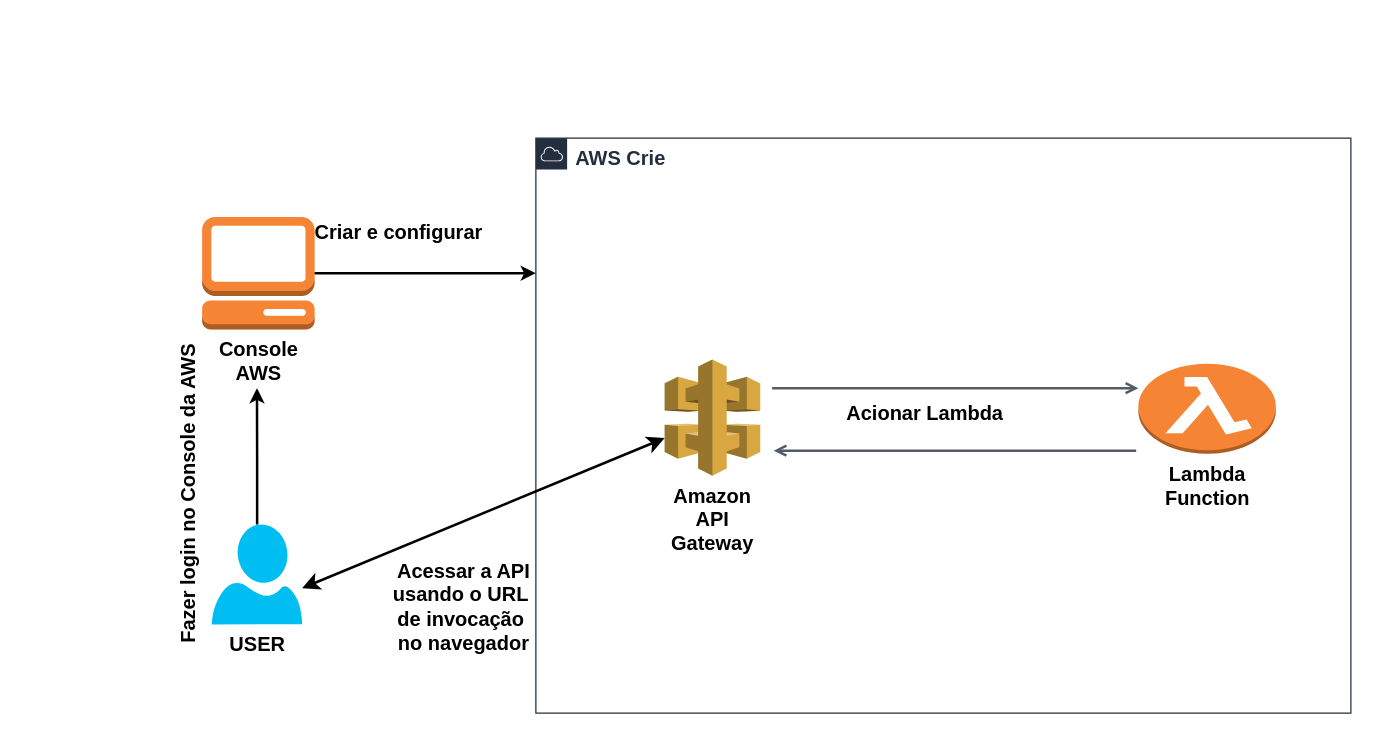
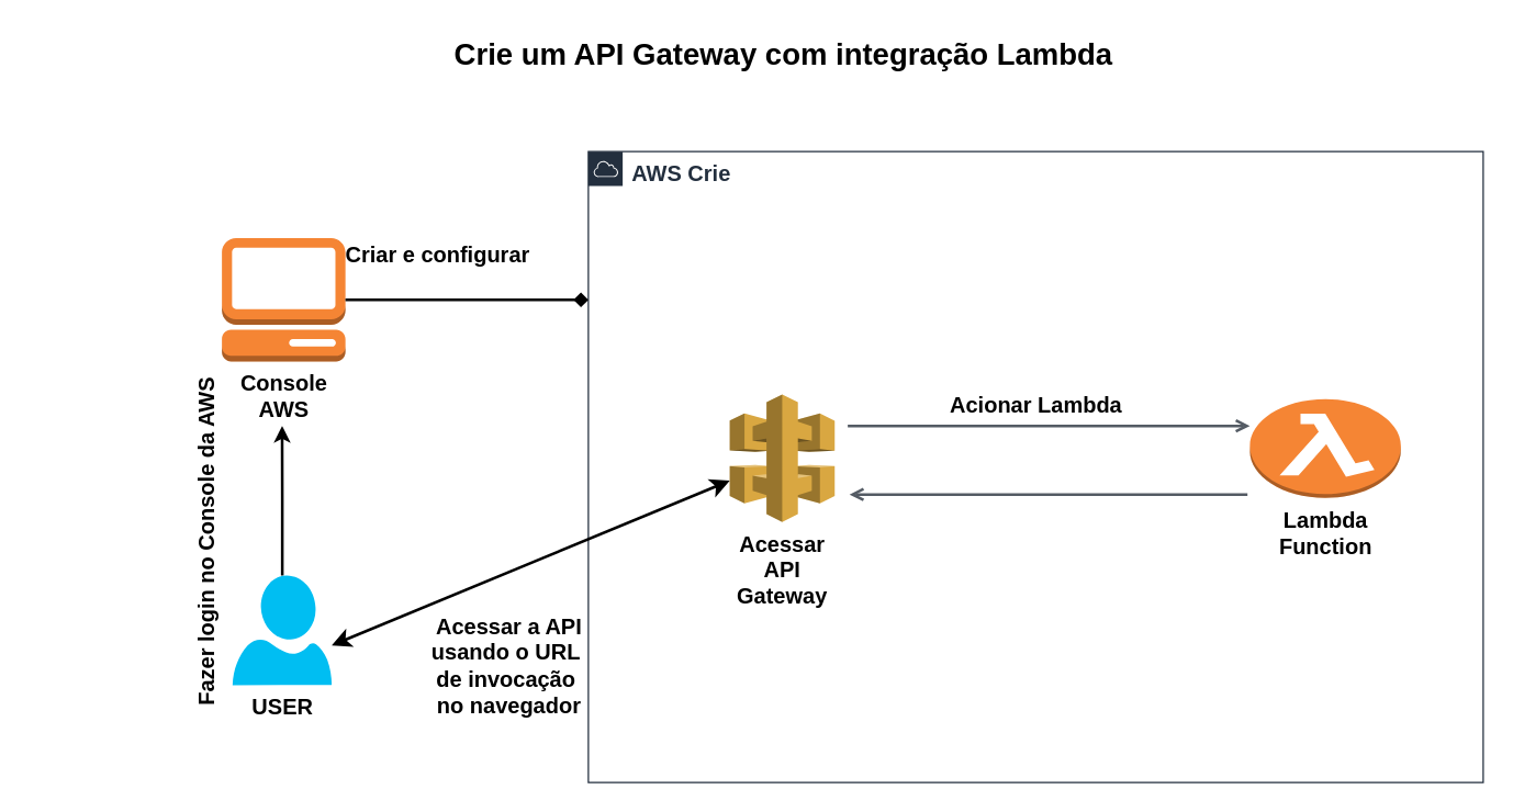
  <mxCell id="0" />
  <mxCell id="1" parent="0" />
  <mxCell id="2" value="&lt;b style=&quot;font-size: 16px;&quot;&gt;&lt;font style=&quot;font-size: 16px;&quot;&gt;Console&lt;/font&gt;&lt;/b&gt;&lt;div style=&quot;font-size: 16px;&quot;&gt;&lt;b style=&quot;&quot;&gt;&lt;font style=&quot;font-size: 16px;&quot;&gt;AWS&lt;/font&gt;&lt;/b&gt;&lt;/div&gt;" style="outlineConnect=0;dashed=0;verticalLabelPosition=bottom;verticalAlign=top;align=center;html=1;shape=mxgraph.aws3.management_console;fillColor=#F58534;gradientColor=none;" vertex="1" parent="1"><mxGeometry x="161" y="173" width="90" height="90" as="geometry" /></mxCell>
  <mxCell id="3" style="edgeStyle=orthogonalEdgeStyle;rounded=0;orthogonalLoop=1;jettySize=auto;html=1;strokeWidth=2;" edge="1" parent="1" source="4"><mxGeometry relative="1" as="geometry"><mxPoint x="204.875" y="310" as="targetPoint" /></mxGeometry></mxCell>
  <mxCell id="4" value="&lt;b&gt;&lt;font style=&quot;font-size: 16px;&quot;&gt;USER&lt;/font&gt;&lt;/b&gt;" style="verticalLabelPosition=bottom;html=1;verticalAlign=top;align=center;strokeColor=none;fillColor=#00BEF2;shape=mxgraph.azure.user;" vertex="1" parent="1"><mxGeometry x="168.75" y="419" width="72.25" height="80" as="geometry" /></mxCell>
  <mxCell id="5" value="&lt;font style=&quot;font-size: 16px;&quot;&gt;&lt;b&gt;AWS Crie&lt;/b&gt;&lt;/font&gt;" style="points=[[0,0],[0.25,0],[0.5,0],[0.75,0],[1,0],[1,0.25],[1,0.5],[1,0.75],[1,1],[0.75,1],[0.5,1],[0.25,1],[0,1],[0,0.75],[0,0.5],[0,0.25]];outlineConnect=0;gradientColor=none;html=1;whiteSpace=wrap;fontSize=12;fontStyle=0;container=1;pointerEvents=0;collapsible=0;recursiveResize=0;shape=mxgraph.aws4.group;grIcon=mxgraph.aws4.group_aws_cloud;strokeColor=#232F3E;fillColor=none;verticalAlign=top;align=left;spacingLeft=30;fontColor=#232F3E;dashed=0;" vertex="1" parent="1"><mxGeometry x="428" y="110" width="652" height="460" as="geometry" /></mxCell>
- <mxCell id="6" value="&lt;b style=&quot;font-size: 16px;&quot;&gt;&lt;font style=&quot;font-size: 16px;&quot;&gt;Amazon&lt;/font&gt;&lt;/b&gt;&lt;div style=&quot;font-size: 16px;&quot;&gt;&lt;b&gt;&lt;font style=&quot;font-size: 16px;&quot;&gt;API&lt;/font&gt;&lt;/b&gt;&lt;/div&gt;&lt;div style=&quot;font-size: 16px;&quot;&gt;&lt;b style=&quot;&quot;&gt;&lt;font style=&quot;font-size: 16px;&quot;&gt;Gateway&lt;/font&gt;&lt;/b&gt;&lt;/div&gt;" style="outlineConnect=0;dashed=0;verticalLabelPosition=bottom;verticalAlign=top;align=center;html=1;shape=mxgraph.aws3.api_gateway;fillColor=#D9A741;gradientColor=none;" vertex="1" parent="5"><mxGeometry x="103" y="177" width="76.5" height="93" as="geometry" /></mxCell>
+ <mxCell id="6" value="&lt;b style=&quot;font-size: 16px;&quot;&gt;&lt;font style=&quot;font-size: 16px;&quot;&gt;Acessar&lt;/font&gt;&lt;/b&gt;&lt;div style=&quot;font-size: 16px;&quot;&gt;&lt;b&gt;&lt;font style=&quot;font-size: 16px;&quot;&gt;API&lt;/font&gt;&lt;/b&gt;&lt;/div&gt;&lt;div style=&quot;font-size: 16px;&quot;&gt;&lt;b style=&quot;&quot;&gt;&lt;font style=&quot;font-size: 16px;&quot;&gt;Gateway&lt;/font&gt;&lt;/b&gt;&lt;/div&gt;" style="outlineConnect=0;dashed=0;verticalLabelPosition=bottom;verticalAlign=top;align=center;html=1;shape=mxgraph.aws3.api_gateway;fillColor=#D9A741;gradientColor=none;" vertex="1" parent="5"><mxGeometry x="103" y="177" width="76.5" height="93" as="geometry" /></mxCell>
  <mxCell id="7" value="&lt;b style=&quot;font-size: 16px;&quot;&gt;&lt;font style=&quot;font-size: 16px;&quot;&gt;Lambda&lt;/font&gt;&lt;/b&gt;&lt;div style=&quot;font-size: 16px;&quot;&gt;&lt;b style=&quot;&quot;&gt;&lt;font style=&quot;font-size: 16px;&quot;&gt;Function&lt;/font&gt;&lt;/b&gt;&lt;/div&gt;" style="outlineConnect=0;dashed=0;verticalLabelPosition=bottom;verticalAlign=top;align=center;html=1;shape=mxgraph.aws3.lambda_function;fillColor=#F58534;gradientColor=none;" vertex="1" parent="5"><mxGeometry x="482" y="180.5" width="110" height="72" as="geometry" /></mxCell>
  <mxCell id="8" value="" style="edgeStyle=orthogonalEdgeStyle;html=1;endArrow=open;elbow=vertical;startArrow=none;endFill=0;strokeColor=#545B64;rounded=0;strokeWidth=2;" edge="1" parent="5"><mxGeometry width="100" relative="1" as="geometry"><mxPoint x="189" y="200" as="sourcePoint" /><mxPoint x="482" y="200" as="targetPoint" /></mxGeometry></mxCell>
  <mxCell id="9" value="" style="edgeStyle=orthogonalEdgeStyle;html=1;endArrow=open;elbow=vertical;startArrow=none;endFill=0;strokeColor=#545B64;rounded=0;strokeWidth=2;" edge="1" parent="5"><mxGeometry width="100" relative="1" as="geometry"><mxPoint x="480.25" y="250" as="sourcePoint" /><mxPoint x="190.25" y="250" as="targetPoint" /></mxGeometry></mxCell>
- <mxCell id="10" value="&lt;b&gt;&lt;font style=&quot;font-size: 16px;&quot;&gt;Acionar Lambda&lt;/font&gt;&lt;/b&gt;" style="text;html=1;align=center;verticalAlign=middle;resizable=0;points=[];autosize=1;strokeColor=none;fillColor=none;" vertex="1" parent="5"><mxGeometry x="236" y="205" width="150" height="30" as="geometry" /></mxCell>
- <mxCell id="11" style="edgeStyle=orthogonalEdgeStyle;rounded=0;orthogonalLoop=1;jettySize=auto;html=1;entryX=0;entryY=0.235;entryDx=0;entryDy=0;entryPerimeter=0;strokeWidth=2;" edge="1" parent="1" source="2" target="5"><mxGeometry relative="1" as="geometry" /></mxCell>
+ <mxCell id="10" value="&lt;b&gt;&lt;font style=&quot;font-size: 16px;&quot;&gt;Acionar Lambda&lt;/font&gt;&lt;/b&gt;" style="text;html=1;align=center;verticalAlign=middle;resizable=0;points=[];autosize=1;strokeColor=none;fillColor=none;" vertex="1" parent="5"><mxGeometry x="251" y="170" width="150" height="30" as="geometry" /></mxCell>
+ <mxCell id="11" style="edgeStyle=orthogonalEdgeStyle;rounded=0;orthogonalLoop=1;jettySize=auto;html=1;entryX=0;entryY=0.235;entryDx=0;entryDy=0;entryPerimeter=0;strokeWidth=2;endArrow=diamond;" edge="1" parent="1" source="2" target="5"><mxGeometry relative="1" as="geometry" /></mxCell>
  <mxCell id="12" value="&lt;b&gt;&lt;font style=&quot;font-size: 16px;&quot;&gt;Criar e configurar&lt;/font&gt;&lt;/b&gt;" style="text;html=1;align=center;verticalAlign=middle;resizable=0;points=[];autosize=1;strokeColor=none;fillColor=none;" vertex="1" parent="1"><mxGeometry x="238" y="170" width="160" height="30" as="geometry" /></mxCell>
  <mxCell id="13" value="" style="edgeStyle=none;orthogonalLoop=1;jettySize=auto;html=1;endArrow=classic;startArrow=classic;endSize=8;startSize=8;rounded=0;strokeWidth=2;" edge="1" parent="1"><mxGeometry width="100" relative="1" as="geometry"><mxPoint x="241" y="470" as="sourcePoint" /><mxPoint x="531" y="350" as="targetPoint" /><Array as="points" /></mxGeometry></mxCell>
  <mxCell id="14" value="&lt;b&gt;&lt;font style=&quot;font-size: 16px;&quot;&gt; Fazer login no Console da AWS&lt;/font&gt;&lt;/b&gt;" style="text;html=1;align=center;verticalAlign=middle;resizable=0;points=[];autosize=1;strokeColor=none;fillColor=none;rotation=270;" vertex="1" parent="1"><mxGeometry x="20" y="380" width="260" height="30" as="geometry" /></mxCell>
  <mxCell id="15" value="&lt;b&gt;&lt;font style=&quot;font-size: 16px;&quot;&gt;Acessar a API&lt;/font&gt;&lt;/b&gt;&lt;div&gt;&lt;b&gt;&lt;font style=&quot;font-size: 16px;&quot;&gt;usando o URL&amp;nbsp;&lt;/font&gt;&lt;/b&gt;&lt;/div&gt;&lt;div&gt;&lt;b&gt;&lt;font style=&quot;font-size: 16px;&quot;&gt;de invocação&amp;nbsp;&lt;/font&gt;&lt;/b&gt;&lt;/div&gt;&lt;div&gt;&lt;b&gt;&lt;font style=&quot;font-size: 16px;&quot;&gt;no navegador&lt;/font&gt;&lt;/b&gt;&lt;/div&gt;" style="text;html=1;align=center;verticalAlign=middle;resizable=0;points=[];autosize=1;strokeColor=none;fillColor=none;" vertex="1" parent="1"><mxGeometry x="300" y="440" width="140" height="90" as="geometry" /></mxCell>
+ <mxCell id="16" value="&lt;b&gt;&lt;font style=&quot;font-size: 22px;&quot;&gt;Crie um API Gateway com integração Lambda&lt;/font&gt;&lt;/b&gt;" style="text;html=1;align=center;verticalAlign=middle;resizable=0;points=[];autosize=1;strokeColor=none;fillColor=none;" vertex="1" parent="1"><mxGeometry x="320" y="20" width="500" height="40" as="geometry" /></mxCell>
